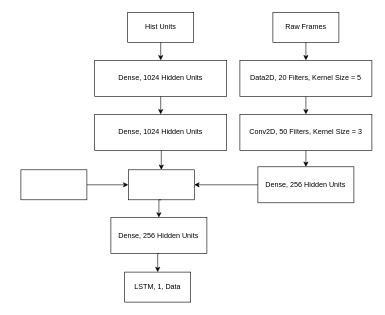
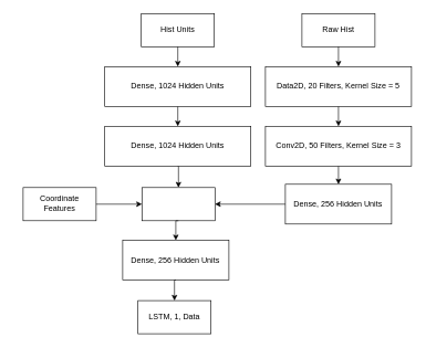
  <mxCell id="0" />
  <mxCell id="1" parent="0" />
  <mxCell id="2" style="edgeStyle=orthogonalEdgeStyle;rounded=0;orthogonalLoop=1;jettySize=auto;html=1;exitX=0.5;exitY=1;exitDx=0;exitDy=0;entryX=0.5;entryY=0;entryDx=0;entryDy=0;" edge="1" parent="1" source="3" target="6"><mxGeometry relative="1" as="geometry" /></mxCell>
  <mxCell id="3" value="" style="rounded=0;whiteSpace=wrap;html=1;" vertex="1" parent="1"><mxGeometry x="399" y="100" width="220" height="60" as="geometry" /></mxCell>
  <mxCell id="4" value="Data2D, 20 Filters, Kernel Size = 5 " style="text;html=1;strokeColor=none;fillColor=none;align=center;verticalAlign=middle;whiteSpace=wrap;rounded=0;" vertex="1" parent="1"><mxGeometry x="409" y="110" width="200" height="40" as="geometry" /></mxCell>
  <mxCell id="5" style="edgeStyle=orthogonalEdgeStyle;rounded=0;orthogonalLoop=1;jettySize=auto;html=1;exitX=0.5;exitY=1;exitDx=0;exitDy=0;entryX=0.5;entryY=0;entryDx=0;entryDy=0;" edge="1" parent="1" source="6" target="21"><mxGeometry relative="1" as="geometry" /></mxCell>
  <mxCell id="6" value="" style="rounded=0;whiteSpace=wrap;html=1;" vertex="1" parent="1"><mxGeometry x="399" y="190" width="220" height="60" as="geometry" /></mxCell>
  <mxCell id="7" value="Conv2D, 50 Filters, Kernel Size = 3 " style="text;html=1;strokeColor=none;fillColor=none;align=center;verticalAlign=middle;whiteSpace=wrap;rounded=0;" vertex="1" parent="1"><mxGeometry x="409" y="200" width="200" height="40" as="geometry" /></mxCell>
  <mxCell id="8" value="" style="group" vertex="1" connectable="0" parent="1"><mxGeometry x="207" y="453" width="110" height="50" as="geometry" /></mxCell>
  <mxCell id="9" value="" style="rounded=0;whiteSpace=wrap;html=1;" vertex="1" parent="8"><mxGeometry width="110" height="50" as="geometry" /></mxCell>
  <mxCell id="10" value="LSTM, 1, Data" style="text;html=1;strokeColor=none;fillColor=none;align=center;verticalAlign=middle;whiteSpace=wrap;rounded=0;" vertex="1" parent="8"><mxGeometry x="5" y="8.333" width="100.0" height="33.333" as="geometry" /></mxCell>
  <mxCell id="11" value="" style="group" vertex="1" connectable="0" parent="1"><mxGeometry x="20" y="282.5" width="160" height="50" as="geometry" /></mxCell>
  <mxCell id="12" value="" style="rounded=0;whiteSpace=wrap;html=1;" vertex="1" parent="11"><mxGeometry x="14" width="110" height="50" as="geometry" /></mxCell>
+ <mxCell id="13" value="Coordinate Features" style="text;html=1;strokeColor=none;fillColor=none;align=center;verticalAlign=middle;whiteSpace=wrap;rounded=0;" vertex="1" parent="11"><mxGeometry x="19" y="8.333" width="100.0" height="33.333" as="geometry" /></mxCell>
  <mxCell id="14" value="" style="group" vertex="1" connectable="0" parent="1"><mxGeometry x="454" y="20" width="110" height="50" as="geometry" /></mxCell>
  <mxCell id="15" value="" style="rounded=0;whiteSpace=wrap;html=1;" vertex="1" parent="14"><mxGeometry width="110" height="50" as="geometry" /></mxCell>
- <mxCell id="16" value="Raw Frames" style="text;html=1;strokeColor=none;fillColor=none;align=center;verticalAlign=middle;whiteSpace=wrap;rounded=0;" vertex="1" parent="14"><mxGeometry x="5" y="8.333" width="100.0" height="33.333" as="geometry" /></mxCell>
+ <mxCell id="16" value="Raw Hist" style="text;html=1;strokeColor=none;fillColor=none;align=center;verticalAlign=middle;whiteSpace=wrap;rounded=0;" vertex="1" parent="14"><mxGeometry x="5" y="8.333" width="100.0" height="33.333" as="geometry" /></mxCell>
  <mxCell id="17" style="edgeStyle=orthogonalEdgeStyle;rounded=0;orthogonalLoop=1;jettySize=auto;html=1;exitX=0.5;exitY=1;exitDx=0;exitDy=0;entryX=0.5;entryY=0;entryDx=0;entryDy=0;" edge="1" parent="1" source="15" target="3"><mxGeometry relative="1" as="geometry" /></mxCell>
  <mxCell id="18" style="edgeStyle=orthogonalEdgeStyle;rounded=0;orthogonalLoop=1;jettySize=auto;html=1;exitX=1;exitY=0.5;exitDx=0;exitDy=0;entryX=0;entryY=0.5;entryDx=0;entryDy=0;" edge="1" parent="1" source="12" target="40"><mxGeometry relative="1" as="geometry" /></mxCell>
  <mxCell id="19" value="" style="group" vertex="1" connectable="0" parent="1"><mxGeometry x="429" y="277.5" width="160" height="60" as="geometry" /></mxCell>
  <mxCell id="20" value="" style="group" vertex="1" connectable="0" parent="19"><mxGeometry width="160" height="60" as="geometry" /></mxCell>
  <mxCell id="21" value="" style="rounded=0;whiteSpace=wrap;html=1;" vertex="1" parent="20"><mxGeometry width="160" height="60" as="geometry" /></mxCell>
  <mxCell id="22" value="Dense, 256 Hidden Units" style="text;html=1;strokeColor=none;fillColor=none;align=center;verticalAlign=middle;whiteSpace=wrap;rounded=0;" vertex="1" parent="20"><mxGeometry x="7.273" y="10" width="145.455" height="40" as="geometry" /></mxCell>
  <mxCell id="23" style="edgeStyle=orthogonalEdgeStyle;rounded=0;orthogonalLoop=1;jettySize=auto;html=1;exitX=0;exitY=0.5;exitDx=0;exitDy=0;entryX=1;entryY=0.5;entryDx=0;entryDy=0;" edge="1" parent="1" source="21" target="40"><mxGeometry relative="1" as="geometry" /></mxCell>
  <mxCell id="24" style="edgeStyle=orthogonalEdgeStyle;rounded=0;orthogonalLoop=1;jettySize=auto;html=1;exitX=0.5;exitY=1;exitDx=0;exitDy=0;entryX=0.5;entryY=0;entryDx=0;entryDy=0;" edge="1" parent="1" source="25" target="28"><mxGeometry relative="1" as="geometry" /></mxCell>
  <mxCell id="25" value="" style="rounded=0;whiteSpace=wrap;html=1;" vertex="1" parent="1"><mxGeometry x="157" y="100" width="220" height="60" as="geometry" /></mxCell>
  <mxCell id="26" value="Dense, 1024 Hidden Units" style="text;html=1;strokeColor=none;fillColor=none;align=center;verticalAlign=middle;whiteSpace=wrap;rounded=0;" vertex="1" parent="1"><mxGeometry x="167" y="110" width="200" height="40" as="geometry" /></mxCell>
  <mxCell id="27" style="edgeStyle=orthogonalEdgeStyle;rounded=0;orthogonalLoop=1;jettySize=auto;html=1;exitX=0.5;exitY=1;exitDx=0;exitDy=0;entryX=0.5;entryY=0;entryDx=0;entryDy=0;" edge="1" parent="1" source="28" target="40"><mxGeometry relative="1" as="geometry" /></mxCell>
  <mxCell id="28" value="" style="rounded=0;whiteSpace=wrap;html=1;" vertex="1" parent="1"><mxGeometry x="157" y="190" width="220" height="60" as="geometry" /></mxCell>
  <mxCell id="29" value="Dense, 1024 Hidden Units" style="text;html=1;strokeColor=none;fillColor=none;align=center;verticalAlign=middle;whiteSpace=wrap;rounded=0;" vertex="1" parent="1"><mxGeometry x="167" y="200" width="200" height="40" as="geometry" /></mxCell>
  <mxCell id="30" value="" style="group" vertex="1" connectable="0" parent="1"><mxGeometry x="212" y="20" width="110" height="50" as="geometry" /></mxCell>
  <mxCell id="31" value="" style="rounded=0;whiteSpace=wrap;html=1;" vertex="1" parent="30"><mxGeometry width="110" height="50" as="geometry" /></mxCell>
  <mxCell id="32" value="Hist Units" style="text;html=1;strokeColor=none;fillColor=none;align=center;verticalAlign=middle;whiteSpace=wrap;rounded=0;" vertex="1" parent="30"><mxGeometry x="5" y="8.333" width="100.0" height="33.333" as="geometry" /></mxCell>
  <mxCell id="33" style="edgeStyle=orthogonalEdgeStyle;rounded=0;orthogonalLoop=1;jettySize=auto;html=1;exitX=0.5;exitY=1;exitDx=0;exitDy=0;entryX=0.5;entryY=0;entryDx=0;entryDy=0;" edge="1" parent="1" source="31" target="25"><mxGeometry relative="1" as="geometry" /></mxCell>
  <mxCell id="34" value="" style="group" vertex="1" connectable="0" parent="1"><mxGeometry x="184" y="362" width="160" height="60" as="geometry" /></mxCell>
  <mxCell id="35" value="" style="group" vertex="1" connectable="0" parent="34"><mxGeometry width="160" height="60" as="geometry" /></mxCell>
  <mxCell id="36" value="" style="rounded=0;whiteSpace=wrap;html=1;" vertex="1" parent="35"><mxGeometry width="160" height="60" as="geometry" /></mxCell>
  <mxCell id="37" value="Dense, 256 Hidden Units" style="text;html=1;strokeColor=none;fillColor=none;align=center;verticalAlign=middle;whiteSpace=wrap;rounded=0;" vertex="1" parent="35"><mxGeometry x="7.273" y="10" width="145.455" height="40" as="geometry" /></mxCell>
  <mxCell id="38" value="" style="group" vertex="1" connectable="0" parent="1"><mxGeometry x="213" y="282.5" width="110" height="50" as="geometry" /></mxCell>
  <mxCell id="39" value="" style="group" vertex="1" connectable="0" parent="38"><mxGeometry width="110" height="50" as="geometry" /></mxCell>
  <mxCell id="40" value="" style="rounded=0;whiteSpace=wrap;html=1;" vertex="1" parent="39"><mxGeometry width="110" height="50" as="geometry" /></mxCell>
  <mxCell id="41" style="edgeStyle=orthogonalEdgeStyle;rounded=0;orthogonalLoop=1;jettySize=auto;html=1;exitX=0.5;exitY=1;exitDx=0;exitDy=0;entryX=0.5;entryY=0;entryDx=0;entryDy=0;" edge="1" parent="1" source="40" target="36"><mxGeometry relative="1" as="geometry" /></mxCell>
  <mxCell id="42" style="edgeStyle=orthogonalEdgeStyle;rounded=0;orthogonalLoop=1;jettySize=auto;html=1;exitX=0.5;exitY=1;exitDx=0;exitDy=0;entryX=0.5;entryY=0;entryDx=0;entryDy=0;" edge="1" parent="1" source="36" target="9"><mxGeometry relative="1" as="geometry" /></mxCell>
